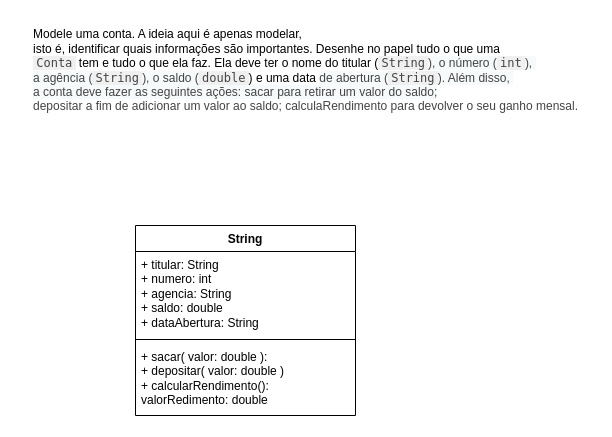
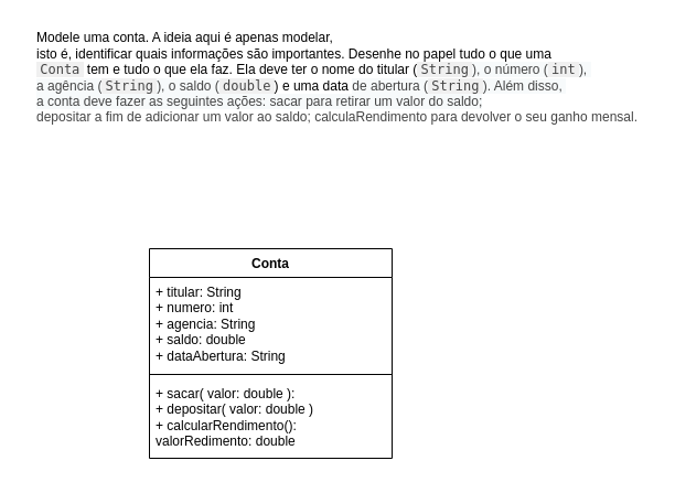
  <mxCell id="0" />
  <mxCell id="1" parent="0" />
- <mxCell id="2" value="String" style="swimlane;fontStyle=1;align=center;verticalAlign=top;childLayout=stackLayout;horizontal=1;startSize=26;horizontalStack=0;resizeParent=1;resizeParentMax=0;resizeLast=0;collapsible=1;marginBottom=0;whiteSpace=wrap;html=1;" vertex="1" parent="1"><mxGeometry x="135" y="225" width="220" height="190" as="geometry" /></mxCell>
+ <mxCell id="2" value="Conta" style="swimlane;fontStyle=1;align=center;verticalAlign=top;childLayout=stackLayout;horizontal=1;startSize=26;horizontalStack=0;resizeParent=1;resizeParentMax=0;resizeLast=0;collapsible=1;marginBottom=0;whiteSpace=wrap;html=1;" vertex="1" parent="1"><mxGeometry x="135" y="225" width="220" height="190" as="geometry" /></mxCell>
  <mxCell id="3" value="+ titular: String&lt;br&gt;+ numero: int&lt;br&gt;+ agencia: String&lt;br&gt;+ saldo: double&lt;br&gt;+ dataAbertura: String" style="text;strokeColor=none;fillColor=none;align=left;verticalAlign=top;spacingLeft=4;spacingRight=4;overflow=hidden;rotatable=0;points=[[0,0.5],[1,0.5]];portConstraint=eastwest;whiteSpace=wrap;html=1;" vertex="1" parent="2"><mxGeometry y="26" width="220" height="84" as="geometry" /></mxCell>
  <mxCell id="4" value="" style="line;strokeWidth=1;fillColor=none;align=left;verticalAlign=middle;spacingTop=-1;spacingLeft=3;spacingRight=3;rotatable=0;labelPosition=right;points=[];portConstraint=eastwest;strokeColor=inherit;" vertex="1" parent="2"><mxGeometry y="110" width="220" height="8" as="geometry" /></mxCell>
  <mxCell id="5" value="+ sacar( valor: double ):&amp;nbsp;&lt;br&gt;+ depositar( valor: double )&lt;br&gt;+ calcularRendimento(): valorRedimento: double" style="text;strokeColor=none;fillColor=none;align=left;verticalAlign=top;spacingLeft=4;spacingRight=4;overflow=hidden;rotatable=0;points=[[0,0.5],[1,0.5]];portConstraint=eastwest;whiteSpace=wrap;html=1;" vertex="1" parent="2"><mxGeometry y="118" width="220" height="72" as="geometry" /></mxCell>
  <mxCell id="6" value="&lt;div style=&quot;text-align: left;&quot;&gt;&lt;span style=&quot;background-color: initial;&quot;&gt;Modele uma conta. A ideia aqui é apenas modelar,&amp;nbsp;&lt;/span&gt;&lt;/div&gt;&lt;font style=&quot;font-size: 12px;&quot;&gt;&lt;div style=&quot;text-align: left;&quot;&gt;&lt;span style=&quot;background-color: initial;&quot;&gt;isto é, identificar quais informações são importantes. Desenhe no papel tudo o que uma&lt;/span&gt;&lt;/div&gt;&lt;div style=&quot;text-align: left;&quot;&gt;&lt;code style=&quot;background-color: rgb(240, 240, 240); color: rgb(68, 68, 68); box-sizing: inherit; margin: 0px; padding: 0px 0.2rem;&quot;&gt;Conta&lt;/code&gt;&lt;span style=&quot;background-color: initial;&quot;&gt;&amp;nbsp;tem e tudo o que ela faz. Ela deve ter o&amp;nbsp;&lt;/span&gt;&lt;span style=&quot;background-color: initial;&quot;&gt;nome do titular (&lt;/span&gt;&lt;code style=&quot;box-sizing: inherit; margin: 0px; padding: 0px 0.2rem; background-color: rgb(240, 240, 240); color: rgb(68, 68, 68);&quot;&gt;String&lt;/code&gt;&lt;span style=&quot;color: rgb(68, 68, 68); background-color: rgb(247, 250, 251);&quot;&gt;), o número (&lt;/span&gt;&lt;code style=&quot;box-sizing: inherit; margin: 0px; padding: 0px 0.2rem; background-color: rgb(240, 240, 240); color: rgb(68, 68, 68);&quot;&gt;int&lt;/code&gt;&lt;span style=&quot;color: rgb(68, 68, 68); background-color: rgb(247, 250, 251);&quot;&gt;),&amp;nbsp;&lt;/span&gt;&lt;/div&gt;&lt;div style=&quot;text-align: left;&quot;&gt;&lt;span style=&quot;color: rgb(68, 68, 68); background-color: rgb(247, 250, 251);&quot;&gt;a agência (&lt;/span&gt;&lt;code style=&quot;box-sizing: inherit; margin: 0px; padding: 0px 0.2rem; background-color: rgb(240, 240, 240); color: rgb(68, 68, 68);&quot;&gt;String&lt;/code&gt;&lt;span style=&quot;color: rgb(68, 68, 68); background-color: rgb(247, 250, 251);&quot;&gt;), o saldo (&lt;/span&gt;&lt;code style=&quot;box-sizing: inherit; margin: 0px; padding: 0px 0.2rem; background-color: rgb(240, 240, 240); color: rgb(68, 68, 68);&quot;&gt;double&lt;/code&gt;&lt;span style=&quot;background-color: initial;&quot;&gt;) e uma data&amp;nbsp;&lt;/span&gt;&lt;span style=&quot;background-color: rgb(247, 250, 251); color: rgb(68, 68, 68);&quot;&gt;de abertura (&lt;/span&gt;&lt;code style=&quot;color: rgb(68, 68, 68); box-sizing: inherit; margin: 0px; padding: 0px 0.2rem; background-color: rgb(240, 240, 240);&quot;&gt;String&lt;/code&gt;&lt;span style=&quot;background-color: rgb(247, 250, 251); color: rgb(68, 68, 68);&quot;&gt;). Além disso,&amp;nbsp;&lt;/span&gt;&lt;/div&gt;&lt;div style=&quot;text-align: left;&quot;&gt;&lt;span style=&quot;background-color: rgb(247, 250, 251); color: rgb(68, 68, 68);&quot;&gt;a conta deve fazer as seguintes ações: sacar para retirar um valor do saldo;&lt;/span&gt;&lt;/div&gt;&lt;span style=&quot;color: rgb(68, 68, 68); background-color: rgb(247, 250, 251);&quot;&gt;&lt;div style=&quot;text-align: left;&quot;&gt;depositar a fim de adicionar um valor ao saldo; calculaRendimento para devolver o seu ganho mensal.&lt;/div&gt;&lt;/span&gt;&lt;/font&gt;" style="text;html=1;align=center;verticalAlign=middle;resizable=0;points=[];autosize=1;strokeColor=none;fillColor=none;" vertex="1" parent="1"><mxGeometry x="20" y="20" width="570" height="100" as="geometry" /></mxCell>
